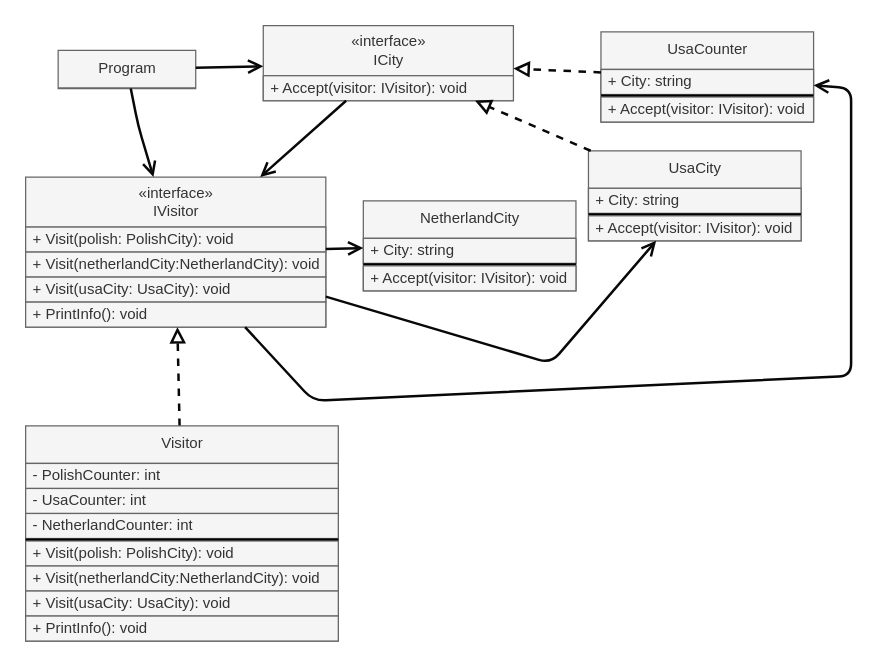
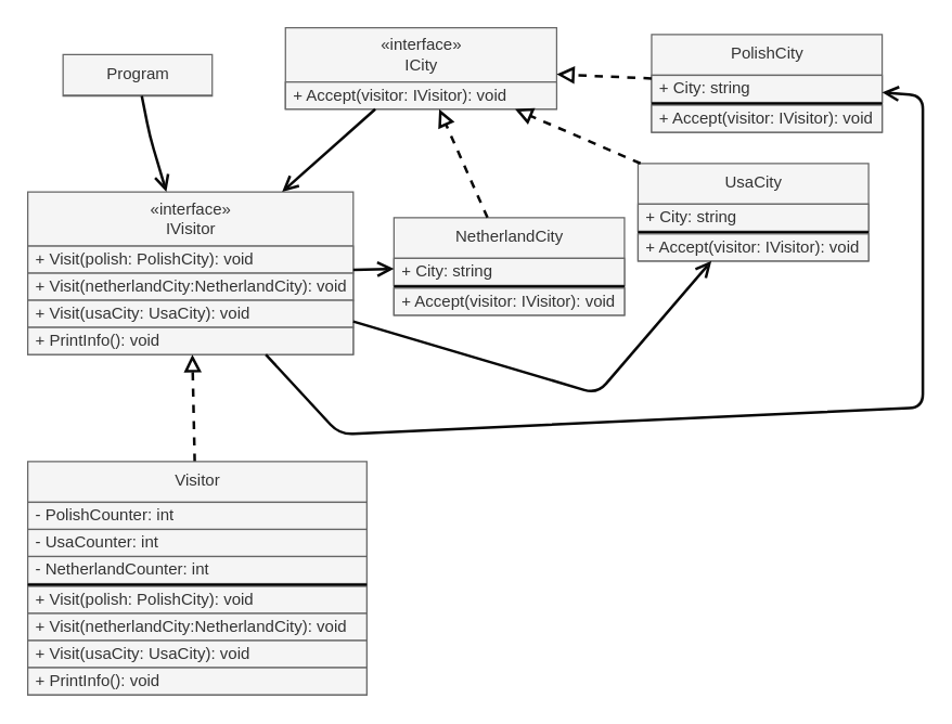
  <mxCell id="0" />
  <mxCell id="1" parent="0" />
  <mxCell id="2" value="Program" style="swimlane;fontStyle=0;align=center;verticalAlign=top;childLayout=stackLayout;horizontal=1;startSize=30;horizontalStack=0;resizeParent=1;resizeParentMax=0;resizeLast=0;collapsible=0;marginBottom=0;html=1;fillColor=#f5f5f5;fontColor=#333333;strokeColor=#666666;" parent="1" vertex="1"><mxGeometry x="46" y="39.75" width="110" height="30.5" as="geometry" /></mxCell>
  <mxCell id="3" value="&lt;span style=&quot;font-weight: 400;&quot;&gt;«interface»&lt;/span&gt;&lt;br style=&quot;font-weight: 400;&quot;&gt;&lt;span style=&quot;font-weight: 400;&quot;&gt;ICity&lt;br&gt;&lt;/span&gt;" style="swimlane;fontStyle=1;align=center;verticalAlign=middle;childLayout=stackLayout;horizontal=1;startSize=40;horizontalStack=0;resizeParent=1;resizeParentMax=0;resizeLast=0;collapsible=0;marginBottom=0;html=1;fillColor=#f5f5f5;fontColor=#333333;strokeColor=#666666;" parent="1" vertex="1"><mxGeometry x="210" y="20" width="200" height="60" as="geometry" /></mxCell>
  <mxCell id="4" value="+ Accept(visitor: IVisitor): void" style="text;html=1;strokeColor=#666666;fillColor=#f5f5f5;align=left;verticalAlign=middle;spacingLeft=4;spacingRight=4;overflow=hidden;rotatable=0;points=[[0,0.5],[1,0.5]];portConstraint=eastwest;fontColor=#333333;" parent="3" vertex="1"><mxGeometry y="40" width="200" height="20" as="geometry" /></mxCell>
- <mxCell id="5" value="" style="endArrow=open;startArrow=none;endFill=0;startFill=0;endSize=8;html=1;verticalAlign=bottom;labelBackgroundColor=none;strokeWidth=2;sketch=0;fillColor=#f5f5f5;strokeColor=#080808;" parent="1" source="2" target="3" edge="1"><mxGeometry width="160" relative="1" as="geometry"><mxPoint x="136" y="30.629" as="sourcePoint" /><mxPoint x="456" y="40.104" as="targetPoint" /></mxGeometry></mxCell>
- <mxCell id="6" value="UsaCounter" style="swimlane;fontStyle=0;align=center;verticalAlign=top;childLayout=stackLayout;horizontal=1;startSize=30;horizontalStack=0;resizeParent=1;resizeParentMax=0;resizeLast=0;collapsible=0;marginBottom=0;html=1;fillColor=#f5f5f5;fontColor=#333333;strokeColor=#666666;" parent="1" vertex="1"><mxGeometry x="480" y="25" width="170" height="72" as="geometry" /></mxCell>
+ <mxCell id="6" value="PolishCity" style="swimlane;fontStyle=0;align=center;verticalAlign=top;childLayout=stackLayout;horizontal=1;startSize=30;horizontalStack=0;resizeParent=1;resizeParentMax=0;resizeLast=0;collapsible=0;marginBottom=0;html=1;fillColor=#f5f5f5;fontColor=#333333;strokeColor=#666666;" parent="1" vertex="1"><mxGeometry x="480" y="25" width="170" height="72" as="geometry" /></mxCell>
  <mxCell id="7" value="+ City: string" style="text;html=1;strokeColor=#666666;fillColor=#f5f5f5;align=left;verticalAlign=middle;spacingLeft=4;spacingRight=4;overflow=hidden;rotatable=0;points=[[0,0.5],[1,0.5]];portConstraint=eastwest;fontColor=#333333;" vertex="1" parent="6"><mxGeometry y="30" width="170" height="20" as="geometry" /></mxCell>
  <mxCell id="8" value="" style="line;strokeWidth=2;align=left;verticalAlign=middle;spacingTop=-1;spacingLeft=3;spacingRight=3;rotatable=0;labelPosition=right;points=[];portConstraint=eastwest;labelBackgroundColor=#D1AEFC;labelBorderColor=none;shadow=0;" vertex="1" parent="6"><mxGeometry y="50" width="170" height="2" as="geometry" /></mxCell>
  <mxCell id="9" value="+ Accept(visitor: IVisitor): void" style="text;html=1;strokeColor=#666666;fillColor=#f5f5f5;align=left;verticalAlign=middle;spacingLeft=4;spacingRight=4;overflow=hidden;rotatable=0;points=[[0,0.5],[1,0.5]];portConstraint=eastwest;fontColor=#333333;" parent="6" vertex="1"><mxGeometry y="52" width="170" height="20" as="geometry" /></mxCell>
  <mxCell id="10" value="" style="endArrow=block;startArrow=none;endFill=0;startFill=0;endSize=8;html=1;verticalAlign=bottom;dashed=1;labelBackgroundColor=none;sketch=0;strokeWidth=2;fillColor=#f5f5f5;strokeColor=#080808;" parent="1" source="6" target="3" edge="1"><mxGeometry width="160" relative="1" as="geometry"><mxPoint x="-213.611" y="325.75" as="sourcePoint" /><mxPoint x="-213.872" y="264.75" as="targetPoint" /></mxGeometry></mxCell>
  <mxCell id="11" value="&lt;span style=&quot;font-weight: 400;&quot;&gt;«interface»&lt;/span&gt;&lt;br style=&quot;font-weight: 400;&quot;&gt;&lt;span style=&quot;font-weight: 400;&quot;&gt;IVisitor&lt;br&gt;&lt;/span&gt;" style="swimlane;fontStyle=1;align=center;verticalAlign=middle;childLayout=stackLayout;horizontal=1;startSize=40;horizontalStack=0;resizeParent=1;resizeParentMax=0;resizeLast=0;collapsible=0;marginBottom=0;html=1;fillColor=#f5f5f5;fontColor=#333333;strokeColor=#666666;" parent="1" vertex="1"><mxGeometry x="20" y="141" width="240" height="120" as="geometry" /></mxCell>
  <mxCell id="12" value="+ Visit(polish: PolishCity): void" style="text;html=1;strokeColor=#666666;fillColor=#f5f5f5;align=left;verticalAlign=middle;spacingLeft=4;spacingRight=4;overflow=hidden;rotatable=0;points=[[0,0.5],[1,0.5]];portConstraint=eastwest;fontColor=#333333;" vertex="1" parent="11"><mxGeometry y="40" width="240" height="20" as="geometry" /></mxCell>
  <mxCell id="13" value="+ Visit(netherlandCity:NetherlandCity): void" style="text;html=1;strokeColor=#666666;fillColor=#f5f5f5;align=left;verticalAlign=middle;spacingLeft=4;spacingRight=4;overflow=hidden;rotatable=0;points=[[0,0.5],[1,0.5]];portConstraint=eastwest;fontColor=#333333;" vertex="1" parent="11"><mxGeometry y="60" width="240" height="20" as="geometry" /></mxCell>
  <mxCell id="14" value="+ Visit(usaCity: UsaCity): void" style="text;html=1;strokeColor=#666666;fillColor=#f5f5f5;align=left;verticalAlign=middle;spacingLeft=4;spacingRight=4;overflow=hidden;rotatable=0;points=[[0,0.5],[1,0.5]];portConstraint=eastwest;fontColor=#333333;" vertex="1" parent="11"><mxGeometry y="80" width="240" height="20" as="geometry" /></mxCell>
  <mxCell id="15" value="+ PrintInfo(): void" style="text;html=1;strokeColor=#666666;fillColor=#f5f5f5;align=left;verticalAlign=middle;spacingLeft=4;spacingRight=4;overflow=hidden;rotatable=0;points=[[0,0.5],[1,0.5]];portConstraint=eastwest;fontColor=#333333;" parent="11" vertex="1"><mxGeometry y="100" width="240" height="20" as="geometry" /></mxCell>
  <mxCell id="16" value="" style="endArrow=open;startArrow=none;endFill=0;startFill=0;endSize=8;html=1;verticalAlign=bottom;labelBackgroundColor=none;strokeWidth=2;sketch=0;fillColor=#f5f5f5;strokeColor=#080808;" parent="1" source="2" target="11" edge="1"><mxGeometry width="160" relative="1" as="geometry"><mxPoint x="119.194" y="75.25" as="sourcePoint" /><mxPoint x="185.708" y="131" as="targetPoint" /><Array as="points"><mxPoint x="110" y="100" /></Array></mxGeometry></mxCell>
  <mxCell id="17" value="" style="endArrow=block;startArrow=none;endFill=0;startFill=0;endSize=8;html=1;verticalAlign=bottom;dashed=1;labelBackgroundColor=none;sketch=0;strokeWidth=2;fillColor=#f5f5f5;strokeColor=#080808;" parent="1" source="18" target="11" edge="1"><mxGeometry width="160" relative="1" as="geometry"><mxPoint x="528.152" y="355.25" as="sourcePoint" /><mxPoint x="512.867" y="323" as="targetPoint" /></mxGeometry></mxCell>
  <mxCell id="18" value="Visitor" style="swimlane;fontStyle=0;align=center;verticalAlign=top;childLayout=stackLayout;horizontal=1;startSize=30;horizontalStack=0;resizeParent=1;resizeParentMax=0;resizeLast=0;collapsible=0;marginBottom=0;html=1;fillColor=#f5f5f5;fontColor=#333333;strokeColor=#666666;" parent="1" vertex="1"><mxGeometry x="20" y="340" width="250" height="172" as="geometry" /></mxCell>
  <mxCell id="19" value="- PolishCounter: int" style="text;html=1;strokeColor=#666666;fillColor=#f5f5f5;align=left;verticalAlign=middle;spacingLeft=4;spacingRight=4;overflow=hidden;rotatable=0;points=[[0,0.5],[1,0.5]];portConstraint=eastwest;fontColor=#333333;" vertex="1" parent="18"><mxGeometry y="30" width="250" height="20" as="geometry" /></mxCell>
  <mxCell id="20" value="- UsaCounter: int" style="text;html=1;strokeColor=#666666;fillColor=#f5f5f5;align=left;verticalAlign=middle;spacingLeft=4;spacingRight=4;overflow=hidden;rotatable=0;points=[[0,0.5],[1,0.5]];portConstraint=eastwest;fontColor=#333333;" vertex="1" parent="18"><mxGeometry y="50" width="250" height="20" as="geometry" /></mxCell>
  <mxCell id="21" value="- NetherlandCounter: int" style="text;html=1;strokeColor=#666666;fillColor=#f5f5f5;align=left;verticalAlign=middle;spacingLeft=4;spacingRight=4;overflow=hidden;rotatable=0;points=[[0,0.5],[1,0.5]];portConstraint=eastwest;fontColor=#333333;" vertex="1" parent="18"><mxGeometry y="70" width="250" height="20" as="geometry" /></mxCell>
  <mxCell id="22" value="" style="line;strokeWidth=2;align=left;verticalAlign=middle;spacingTop=-1;spacingLeft=3;spacingRight=3;rotatable=0;labelPosition=right;points=[];portConstraint=eastwest;labelBackgroundColor=#D1AEFC;labelBorderColor=none;shadow=0;" vertex="1" parent="18"><mxGeometry y="90" width="250" height="2" as="geometry" /></mxCell>
  <mxCell id="23" value="+ Visit(polish: PolishCity): void" style="text;html=1;strokeColor=#666666;fillColor=#f5f5f5;align=left;verticalAlign=middle;spacingLeft=4;spacingRight=4;overflow=hidden;rotatable=0;points=[[0,0.5],[1,0.5]];portConstraint=eastwest;fontColor=#333333;" vertex="1" parent="18"><mxGeometry y="92" width="250" height="20" as="geometry" /></mxCell>
  <mxCell id="24" value="+ Visit(netherlandCity:NetherlandCity): void" style="text;html=1;strokeColor=#666666;fillColor=#f5f5f5;align=left;verticalAlign=middle;spacingLeft=4;spacingRight=4;overflow=hidden;rotatable=0;points=[[0,0.5],[1,0.5]];portConstraint=eastwest;fontColor=#333333;" vertex="1" parent="18"><mxGeometry y="112" width="250" height="20" as="geometry" /></mxCell>
  <mxCell id="25" value="+ Visit(usaCity: UsaCity): void" style="text;html=1;strokeColor=#666666;fillColor=#f5f5f5;align=left;verticalAlign=middle;spacingLeft=4;spacingRight=4;overflow=hidden;rotatable=0;points=[[0,0.5],[1,0.5]];portConstraint=eastwest;fontColor=#333333;" vertex="1" parent="18"><mxGeometry y="132" width="250" height="20" as="geometry" /></mxCell>
  <mxCell id="26" value="+ PrintInfo(): void" style="text;html=1;strokeColor=#666666;fillColor=#f5f5f5;align=left;verticalAlign=middle;spacingLeft=4;spacingRight=4;overflow=hidden;rotatable=0;points=[[0,0.5],[1,0.5]];portConstraint=eastwest;fontColor=#333333;" vertex="1" parent="18"><mxGeometry y="152" width="250" height="20" as="geometry" /></mxCell>
  <mxCell id="27" value="" style="endArrow=open;startArrow=none;endFill=0;startFill=0;endSize=8;html=1;verticalAlign=bottom;labelBackgroundColor=none;strokeWidth=2;sketch=0;fillColor=#f5f5f5;strokeColor=#080808;" edge="1" parent="1" source="3" target="11"><mxGeometry width="160" relative="1" as="geometry"><mxPoint x="106.795" y="75.25" as="sourcePoint" /><mxPoint x="132.178" y="151" as="targetPoint" /></mxGeometry></mxCell>
  <mxCell id="28" value="UsaCity" style="swimlane;fontStyle=0;align=center;verticalAlign=top;childLayout=stackLayout;horizontal=1;startSize=30;horizontalStack=0;resizeParent=1;resizeParentMax=0;resizeLast=0;collapsible=0;marginBottom=0;html=1;fillColor=#f5f5f5;fontColor=#333333;strokeColor=#666666;" vertex="1" parent="1"><mxGeometry x="470" y="120" width="170" height="72" as="geometry" /></mxCell>
  <mxCell id="29" value="+ City: string" style="text;html=1;strokeColor=#666666;fillColor=#f5f5f5;align=left;verticalAlign=middle;spacingLeft=4;spacingRight=4;overflow=hidden;rotatable=0;points=[[0,0.5],[1,0.5]];portConstraint=eastwest;fontColor=#333333;" vertex="1" parent="28"><mxGeometry y="30" width="170" height="20" as="geometry" /></mxCell>
  <mxCell id="30" value="" style="line;strokeWidth=2;align=left;verticalAlign=middle;spacingTop=-1;spacingLeft=3;spacingRight=3;rotatable=0;labelPosition=right;points=[];portConstraint=eastwest;labelBackgroundColor=#D1AEFC;labelBorderColor=none;shadow=0;" vertex="1" parent="28"><mxGeometry y="50" width="170" height="2" as="geometry" /></mxCell>
  <mxCell id="31" value="+ Accept(visitor: IVisitor): void" style="text;html=1;strokeColor=#666666;fillColor=#f5f5f5;align=left;verticalAlign=middle;spacingLeft=4;spacingRight=4;overflow=hidden;rotatable=0;points=[[0,0.5],[1,0.5]];portConstraint=eastwest;fontColor=#333333;" vertex="1" parent="28"><mxGeometry y="52" width="170" height="20" as="geometry" /></mxCell>
  <mxCell id="32" value="" style="endArrow=block;startArrow=none;endFill=0;startFill=0;endSize=8;html=1;verticalAlign=bottom;dashed=1;labelBackgroundColor=none;sketch=0;strokeWidth=2;fillColor=#f5f5f5;strokeColor=#080808;" edge="1" parent="1" source="28" target="3"><mxGeometry width="160" relative="1" as="geometry"><mxPoint x="430" y="37.871" as="sourcePoint" /><mxPoint x="360" y="34.753" as="targetPoint" /><Array as="points" /></mxGeometry></mxCell>
  <mxCell id="33" value="NetherlandCity" style="swimlane;fontStyle=0;align=center;verticalAlign=top;childLayout=stackLayout;horizontal=1;startSize=30;horizontalStack=0;resizeParent=1;resizeParentMax=0;resizeLast=0;collapsible=0;marginBottom=0;html=1;fillColor=#f5f5f5;fontColor=#333333;strokeColor=#666666;" vertex="1" parent="1"><mxGeometry x="290" y="160" width="170" height="72" as="geometry" /></mxCell>
  <mxCell id="34" value="+ City: string" style="text;html=1;strokeColor=#666666;fillColor=#f5f5f5;align=left;verticalAlign=middle;spacingLeft=4;spacingRight=4;overflow=hidden;rotatable=0;points=[[0,0.5],[1,0.5]];portConstraint=eastwest;fontColor=#333333;" vertex="1" parent="33"><mxGeometry y="30" width="170" height="20" as="geometry" /></mxCell>
  <mxCell id="35" value="" style="line;strokeWidth=2;align=left;verticalAlign=middle;spacingTop=-1;spacingLeft=3;spacingRight=3;rotatable=0;labelPosition=right;points=[];portConstraint=eastwest;labelBackgroundColor=#D1AEFC;labelBorderColor=none;shadow=0;" vertex="1" parent="33"><mxGeometry y="50" width="170" height="2" as="geometry" /></mxCell>
  <mxCell id="36" value="+ Accept(visitor: IVisitor): void" style="text;html=1;strokeColor=#666666;fillColor=#f5f5f5;align=left;verticalAlign=middle;spacingLeft=4;spacingRight=4;overflow=hidden;rotatable=0;points=[[0,0.5],[1,0.5]];portConstraint=eastwest;fontColor=#333333;" vertex="1" parent="33"><mxGeometry y="52" width="170" height="20" as="geometry" /></mxCell>
+ <mxCell id="37" value="" style="endArrow=block;startArrow=none;endFill=0;startFill=0;endSize=8;html=1;verticalAlign=bottom;dashed=1;labelBackgroundColor=none;sketch=0;strokeWidth=2;fillColor=#f5f5f5;strokeColor=#080808;" edge="1" parent="1" source="33" target="3"><mxGeometry width="160" relative="1" as="geometry"><mxPoint x="481.792" y="130" as="sourcePoint" /><mxPoint x="389.34" y="90" as="targetPoint" /><Array as="points" /></mxGeometry></mxCell>
  <mxCell id="38" value="" style="endArrow=open;startArrow=none;endFill=0;startFill=0;endSize=8;html=1;verticalAlign=bottom;labelBackgroundColor=none;strokeWidth=2;sketch=0;fillColor=#f5f5f5;strokeColor=#080808;" edge="1" parent="1" source="11" target="33"><mxGeometry width="160" relative="1" as="geometry"><mxPoint x="286.225" y="90" as="sourcePoint" /><mxPoint x="217.55" y="151" as="targetPoint" /></mxGeometry></mxCell>
  <mxCell id="39" value="" style="endArrow=open;startArrow=none;endFill=0;startFill=0;endSize=8;html=1;verticalAlign=bottom;labelBackgroundColor=none;strokeWidth=2;sketch=0;fillColor=#f5f5f5;strokeColor=#080808;" edge="1" parent="1" source="11" target="28"><mxGeometry width="160" relative="1" as="geometry"><mxPoint x="270" y="208.447" as="sourcePoint" /><mxPoint x="300" y="207.809" as="targetPoint" /><Array as="points"><mxPoint x="440" y="290" /></Array></mxGeometry></mxCell>
  <mxCell id="40" value="" style="endArrow=open;startArrow=none;endFill=0;startFill=0;endSize=8;html=1;verticalAlign=bottom;labelBackgroundColor=none;strokeWidth=2;sketch=0;fillColor=#f5f5f5;strokeColor=#080808;" edge="1" parent="1" source="11" target="6"><mxGeometry width="160" relative="1" as="geometry"><mxPoint x="270" y="246.6" as="sourcePoint" /><mxPoint x="534.104" y="202" as="targetPoint" /><Array as="points"><mxPoint x="250" y="320" /><mxPoint x="680" y="300" /><mxPoint x="680" y="70" /></Array></mxGeometry></mxCell>
